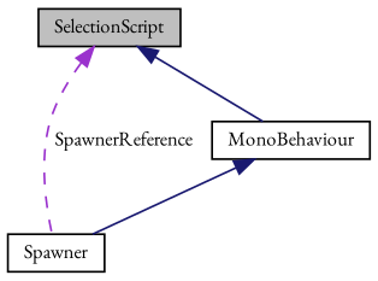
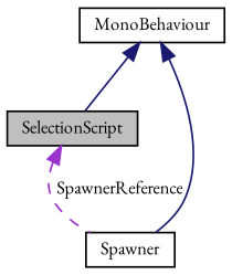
  digraph {
    fontname="EB Garamond"
    node [color=black fillcolor=white fontname="EB Garamond" fontsize=10 shape=record style=filled]
    edge [color=midnightblue dir=back fontname="EB Garamond" fontsize=10 labelfontname=Helvetica labelfontsize=10 style=solid]
    n1 [fillcolor=grey75 fontcolor=black height=0.2 label=SelectionScript width=0.4]
    n2 [height=0.2 label=Spawner width=0.4]
    n3 [height=0.2 label=MonoBehaviour width=0.4]
    n1 -> n2 [color=darkorchid3 label=" SpawnerReference" style=dashed]
-   n1 -> n3
+   n3 -> n1
    n3 -> n2
  }
